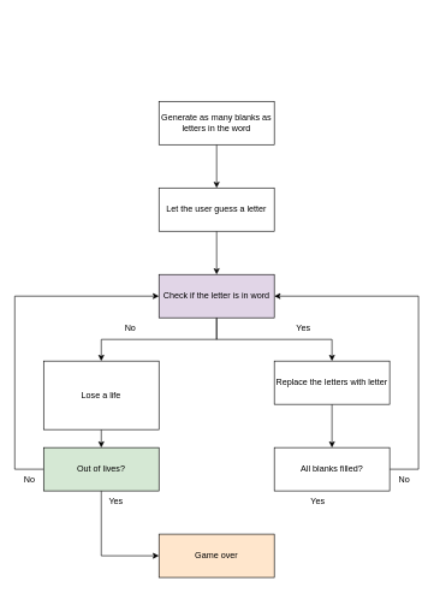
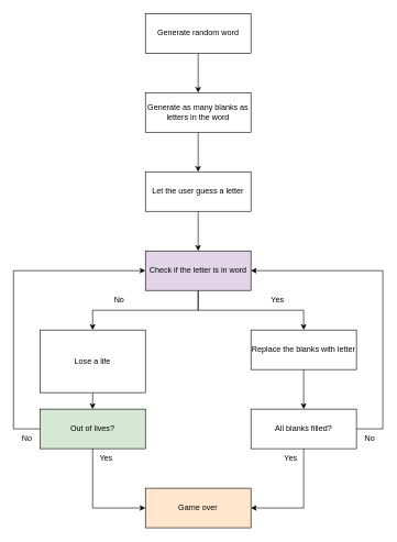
  <mxCell id="0" />
  <mxCell id="1" parent="0" />
  <mxCell id="2" style="edgeStyle=orthogonalEdgeStyle;rounded=0;orthogonalLoop=1;jettySize=auto;html=1;exitX=0.5;exitY=1;exitDx=0;exitDy=0;entryX=0.5;entryY=0;entryDx=0;entryDy=0;" edge="1" parent="1" source="3" target="6"><mxGeometry relative="1" as="geometry" /></mxCell>
  <mxCell id="3" value="Let the user guess a letter" style="rounded=0;whiteSpace=wrap;html=1;" vertex="1" parent="1"><mxGeometry x="220" y="260" width="160" height="60" as="geometry" /></mxCell>
  <mxCell id="4" style="edgeStyle=orthogonalEdgeStyle;rounded=0;orthogonalLoop=1;jettySize=auto;html=1;entryX=0.5;entryY=0;entryDx=0;entryDy=0;" edge="1" parent="1" source="6" target="14"><mxGeometry relative="1" as="geometry"><mxPoint x="140" y="490" as="targetPoint" /></mxGeometry></mxCell>
  <mxCell id="5" style="edgeStyle=orthogonalEdgeStyle;rounded=0;orthogonalLoop=1;jettySize=auto;html=1;exitX=0.5;exitY=1;exitDx=0;exitDy=0;" edge="1" parent="1" source="6" target="12"><mxGeometry relative="1" as="geometry" /></mxCell>
  <mxCell id="6" value="Check if the letter is in word" style="rounded=0;whiteSpace=wrap;html=1;fillColor=#e1d5e7;" vertex="1" parent="1"><mxGeometry x="220" y="380" width="160" height="60" as="geometry" /></mxCell>
+ <mxCell id="7" style="edgeStyle=orthogonalEdgeStyle;rounded=0;orthogonalLoop=1;jettySize=auto;html=1;exitX=0.5;exitY=1;exitDx=0;exitDy=0;" edge="1" parent="1" source="8" target="10"><mxGeometry relative="1" as="geometry" /></mxCell>
+ <mxCell id="8" value="Generate random word" style="rounded=0;whiteSpace=wrap;html=1;" vertex="1" parent="1"><mxGeometry x="220" y="20" width="160" height="60" as="geometry" /></mxCell>
  <mxCell id="9" style="edgeStyle=orthogonalEdgeStyle;rounded=0;orthogonalLoop=1;jettySize=auto;html=1;exitX=0.5;exitY=1;exitDx=0;exitDy=0;entryX=0.5;entryY=0;entryDx=0;entryDy=0;" edge="1" parent="1" source="10" target="3"><mxGeometry relative="1" as="geometry" /></mxCell>
  <mxCell id="10" value="Generate as many blanks as letters in the word" style="rounded=0;whiteSpace=wrap;html=1;" vertex="1" parent="1"><mxGeometry x="220" y="140" width="160" height="60" as="geometry" /></mxCell>
  <mxCell id="11" style="edgeStyle=orthogonalEdgeStyle;rounded=0;orthogonalLoop=1;jettySize=auto;html=1;entryX=0.5;entryY=0;entryDx=0;entryDy=0;" edge="1" parent="1" source="12" target="20"><mxGeometry relative="1" as="geometry" /></mxCell>
- <mxCell id="12" value="Replace the letters with letter" style="rounded=0;whiteSpace=wrap;html=1;" vertex="1" parent="1"><mxGeometry x="380" y="500" width="160" height="60" as="geometry" /></mxCell>
+ <mxCell id="12" value="Replace the blanks with letter" style="rounded=0;whiteSpace=wrap;html=1;" vertex="1" parent="1"><mxGeometry x="380" y="500" width="160" height="60" as="geometry" /></mxCell>
  <mxCell id="13" style="edgeStyle=orthogonalEdgeStyle;rounded=0;orthogonalLoop=1;jettySize=auto;html=1;exitX=0.5;exitY=1;exitDx=0;exitDy=0;entryX=0.5;entryY=0;entryDx=0;entryDy=0;" edge="1" parent="1" source="14" target="17"><mxGeometry relative="1" as="geometry" /></mxCell>
  <mxCell id="14" value="Lose a life" style="rounded=0;whiteSpace=wrap;html=1;" vertex="1" parent="1"><mxGeometry x="60" y="500" width="160" height="95" as="geometry" /></mxCell>
  <mxCell id="15" style="edgeStyle=orthogonalEdgeStyle;rounded=0;orthogonalLoop=1;jettySize=auto;html=1;exitX=0.5;exitY=1;exitDx=0;exitDy=0;entryX=0;entryY=0.5;entryDx=0;entryDy=0;" edge="1" parent="1" source="17" target="21"><mxGeometry relative="1" as="geometry" /></mxCell>
  <mxCell id="16" style="edgeStyle=orthogonalEdgeStyle;rounded=0;orthogonalLoop=1;jettySize=auto;html=1;exitX=0;exitY=0.5;exitDx=0;exitDy=0;entryX=0;entryY=0.5;entryDx=0;entryDy=0;" edge="1" parent="1" source="17" target="6"><mxGeometry relative="1" as="geometry"><Array as="points"><mxPoint x="20" y="650" /><mxPoint x="20" y="410" /></Array></mxGeometry></mxCell>
  <mxCell id="17" value="Out of lives?" style="rounded=0;whiteSpace=wrap;html=1;fillColor=#d5e8d4;" vertex="1" parent="1"><mxGeometry x="60" y="620" width="160" height="60" as="geometry" /></mxCell>
+ <mxCell id="18" style="edgeStyle=orthogonalEdgeStyle;rounded=0;orthogonalLoop=1;jettySize=auto;html=1;exitX=0.5;exitY=1;exitDx=0;exitDy=0;entryX=1;entryY=0.5;entryDx=0;entryDy=0;" edge="1" parent="1" source="20" target="21"><mxGeometry relative="1" as="geometry" /></mxCell>
  <mxCell id="19" style="edgeStyle=orthogonalEdgeStyle;rounded=0;orthogonalLoop=1;jettySize=auto;html=1;exitX=1;exitY=0.5;exitDx=0;exitDy=0;entryX=1;entryY=0.5;entryDx=0;entryDy=0;" edge="1" parent="1" source="20" target="6"><mxGeometry relative="1" as="geometry"><Array as="points"><mxPoint x="580" y="650" /><mxPoint x="580" y="410" /></Array></mxGeometry></mxCell>
  <mxCell id="20" value="All blanks filled?" style="rounded=0;whiteSpace=wrap;html=1;" vertex="1" parent="1"><mxGeometry x="380" y="620" width="160" height="60" as="geometry" /></mxCell>
  <mxCell id="21" value="Game over" style="rounded=0;whiteSpace=wrap;html=1;fillColor=#ffe6cc;" vertex="1" parent="1"><mxGeometry x="220" y="740" width="160" height="60" as="geometry" /></mxCell>
  <mxCell id="22" value="No" style="text;html=1;align=center;verticalAlign=middle;resizable=0;points=[];autosize=1;strokeColor=none;fillColor=none;" vertex="1" parent="1"><mxGeometry x="160" y="440" width="40" height="30" as="geometry" /></mxCell>
  <mxCell id="23" value="Yes" style="text;html=1;align=center;verticalAlign=middle;resizable=0;points=[];autosize=1;strokeColor=none;fillColor=none;" vertex="1" parent="1"><mxGeometry x="400" y="440" width="40" height="30" as="geometry" /></mxCell>
  <mxCell id="24" value="Yes" style="text;html=1;align=center;verticalAlign=middle;resizable=0;points=[];autosize=1;strokeColor=none;fillColor=none;" vertex="1" parent="1"><mxGeometry x="420" y="680" width="40" height="30" as="geometry" /></mxCell>
  <mxCell id="25" value="Yes" style="text;html=1;align=center;verticalAlign=middle;resizable=0;points=[];autosize=1;strokeColor=none;fillColor=none;" vertex="1" parent="1"><mxGeometry x="140" y="680" width="40" height="30" as="geometry" /></mxCell>
  <mxCell id="26" value="No" style="text;html=1;align=center;verticalAlign=middle;resizable=0;points=[];autosize=1;strokeColor=none;fillColor=none;" vertex="1" parent="1"><mxGeometry x="20" y="650" width="40" height="30" as="geometry" /></mxCell>
  <mxCell id="27" value="No" style="text;html=1;align=center;verticalAlign=middle;resizable=0;points=[];autosize=1;strokeColor=none;fillColor=none;" vertex="1" parent="1"><mxGeometry x="540" y="650" width="40" height="30" as="geometry" /></mxCell>
